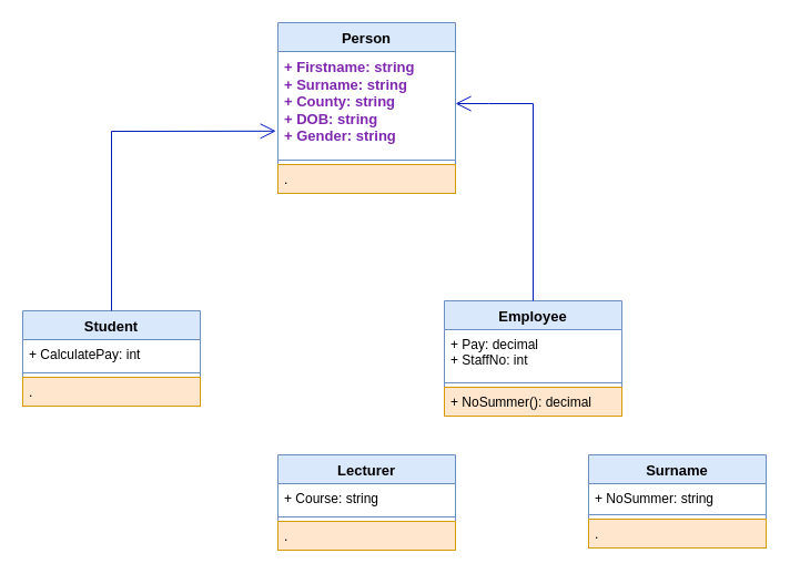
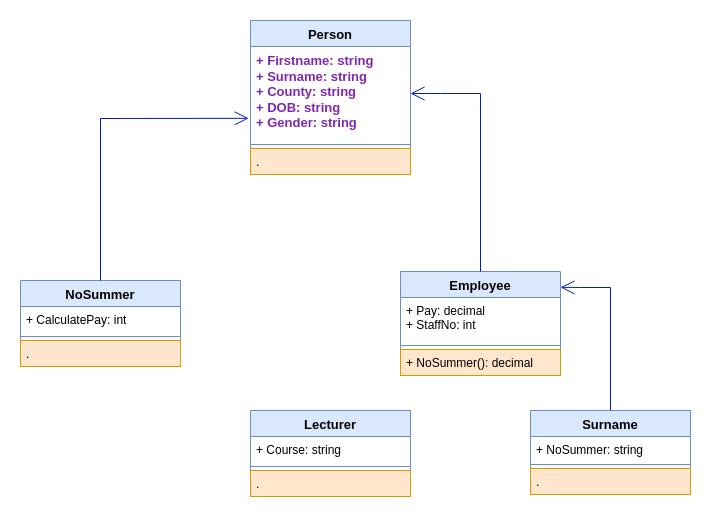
  <mxCell id="0" />
  <mxCell id="1" parent="0" />
  <mxCell id="2" value="Person" style="swimlane;fontStyle=1;align=center;verticalAlign=top;childLayout=stackLayout;horizontal=1;startSize=26;horizontalStack=0;resizeParent=1;resizeParentMax=0;resizeLast=0;collapsible=1;marginBottom=0;fillColor=#dae8fc;strokeColor=#6c8ebf;fontSize=13;" vertex="1" parent="1"><mxGeometry x="250" y="20" width="160" height="154" as="geometry" /></mxCell>
  <mxCell id="3" value="+ Firstname: string&#10;+ Surname: string &#10;+ County: string&#10;+ DOB: string&#10;+ Gender: string&#10;" style="text;strokeColor=none;fillColor=none;align=left;verticalAlign=top;spacingLeft=4;spacingRight=4;overflow=hidden;rotatable=0;points=[[0,0.5],[1,0.5]];portConstraint=eastwest;fontSize=13;fontStyle=1;fontColor=#7f28af;whiteSpace=wrap;" vertex="1" parent="2"><mxGeometry y="26" width="160" height="94" as="geometry" /></mxCell>
  <mxCell id="4" value="" style="line;strokeWidth=1;fillColor=none;align=left;verticalAlign=middle;spacingTop=-1;spacingLeft=3;spacingRight=3;rotatable=0;labelPosition=right;points=[];portConstraint=eastwest;strokeColor=inherit;" vertex="1" parent="2"><mxGeometry y="120" width="160" height="8" as="geometry" /></mxCell>
  <mxCell id="5" value="." style="text;strokeColor=#d79b00;fillColor=#ffe6cc;align=left;verticalAlign=top;spacingLeft=4;spacingRight=4;overflow=hidden;rotatable=0;points=[[0,0.5],[1,0.5]];portConstraint=eastwest;" vertex="1" parent="2"><mxGeometry y="128" width="160" height="26" as="geometry" /></mxCell>
- <mxCell id="6" value="Student" style="swimlane;fontStyle=1;align=center;verticalAlign=top;childLayout=stackLayout;horizontal=1;startSize=26;horizontalStack=0;resizeParent=1;resizeParentMax=0;resizeLast=0;collapsible=1;marginBottom=0;fillColor=#dae8fc;strokeColor=#6c8ebf;fontSize=13;" vertex="1" parent="1"><mxGeometry x="20" y="280" width="160" height="86" as="geometry" /></mxCell>
+ <mxCell id="6" value="NoSummer" style="swimlane;fontStyle=1;align=center;verticalAlign=top;childLayout=stackLayout;horizontal=1;startSize=26;horizontalStack=0;resizeParent=1;resizeParentMax=0;resizeLast=0;collapsible=1;marginBottom=0;fillColor=#dae8fc;strokeColor=#6c8ebf;fontSize=13;" vertex="1" parent="1"><mxGeometry x="20" y="280" width="160" height="86" as="geometry" /></mxCell>
  <mxCell id="7" value="+ CalculatePay: int" style="text;strokeColor=none;fillColor=none;align=left;verticalAlign=top;spacingLeft=4;spacingRight=4;overflow=hidden;rotatable=0;points=[[0,0.5],[1,0.5]];portConstraint=eastwest;" vertex="1" parent="6"><mxGeometry y="26" width="160" height="26" as="geometry" /></mxCell>
  <mxCell id="8" value="" style="line;strokeWidth=1;fillColor=none;align=left;verticalAlign=middle;spacingTop=-1;spacingLeft=3;spacingRight=3;rotatable=0;labelPosition=right;points=[];portConstraint=eastwest;strokeColor=inherit;" vertex="1" parent="6"><mxGeometry y="52" width="160" height="8" as="geometry" /></mxCell>
  <mxCell id="9" value="." style="text;strokeColor=#d79b00;fillColor=#ffe6cc;align=left;verticalAlign=top;spacingLeft=4;spacingRight=4;overflow=hidden;rotatable=0;points=[[0,0.5],[1,0.5]];portConstraint=eastwest;" vertex="1" parent="6"><mxGeometry y="60" width="160" height="26" as="geometry" /></mxCell>
  <mxCell id="10" value="" style="endArrow=open;endFill=1;endSize=12;html=1;rounded=0;exitX=0.5;exitY=0;exitDx=0;exitDy=0;entryX=-0.011;entryY=0.764;entryDx=0;entryDy=0;entryPerimeter=0;fillColor=#0050ef;strokeColor=#001DBC;" edge="1" parent="1" source="6" target="3"><mxGeometry width="160" relative="1" as="geometry"><mxPoint x="20" y="220" as="sourcePoint" /><mxPoint x="180" y="220" as="targetPoint" /><Array as="points"><mxPoint x="100" y="118" /></Array></mxGeometry></mxCell>
  <mxCell id="11" value="Lecturer" style="swimlane;fontStyle=1;align=center;verticalAlign=top;childLayout=stackLayout;horizontal=1;startSize=26;horizontalStack=0;resizeParent=1;resizeParentMax=0;resizeLast=0;collapsible=1;marginBottom=0;fillColor=#dae8fc;strokeColor=#6c8ebf;fontSize=13;" vertex="1" parent="1"><mxGeometry x="250" y="410" width="160" height="86" as="geometry" /></mxCell>
  <mxCell id="12" value="+ Course: string" style="text;strokeColor=none;fillColor=none;align=left;verticalAlign=top;spacingLeft=4;spacingRight=4;overflow=hidden;rotatable=0;points=[[0,0.5],[1,0.5]];portConstraint=eastwest;" vertex="1" parent="11"><mxGeometry y="26" width="160" height="26" as="geometry" /></mxCell>
  <mxCell id="13" value="" style="line;strokeWidth=1;fillColor=none;align=left;verticalAlign=middle;spacingTop=-1;spacingLeft=3;spacingRight=3;rotatable=0;labelPosition=right;points=[];portConstraint=eastwest;strokeColor=inherit;" vertex="1" parent="11"><mxGeometry y="52" width="160" height="8" as="geometry" /></mxCell>
  <mxCell id="14" value="." style="text;strokeColor=#d79b00;fillColor=#ffe6cc;align=left;verticalAlign=top;spacingLeft=4;spacingRight=4;overflow=hidden;rotatable=0;points=[[0,0.5],[1,0.5]];portConstraint=eastwest;rounded=0;" vertex="1" parent="11"><mxGeometry y="60" width="160" height="26" as="geometry" /></mxCell>
  <mxCell id="15" value="Surname" style="swimlane;fontStyle=1;align=center;verticalAlign=top;childLayout=stackLayout;horizontal=1;startSize=26;horizontalStack=0;resizeParent=1;resizeParentMax=0;resizeLast=0;collapsible=1;marginBottom=0;fillColor=#dae8fc;strokeColor=#6c8ebf;fontSize=13;" vertex="1" parent="1"><mxGeometry x="530" y="410" width="160" height="84" as="geometry" /></mxCell>
  <mxCell id="16" value="+ NoSummer: string" style="text;strokeColor=none;fillColor=none;align=left;verticalAlign=top;spacingLeft=4;spacingRight=4;overflow=hidden;rotatable=0;points=[[0,0.5],[1,0.5]];portConstraint=eastwest;" vertex="1" parent="15"><mxGeometry y="26" width="160" height="24" as="geometry" /></mxCell>
  <mxCell id="17" value="" style="line;strokeWidth=1;fillColor=none;align=left;verticalAlign=middle;spacingTop=-1;spacingLeft=3;spacingRight=3;rotatable=0;labelPosition=right;points=[];portConstraint=eastwest;strokeColor=inherit;" vertex="1" parent="15"><mxGeometry y="50" width="160" height="8" as="geometry" /></mxCell>
  <mxCell id="18" value="." style="text;strokeColor=#d79b00;fillColor=#ffe6cc;align=left;verticalAlign=top;spacingLeft=4;spacingRight=4;overflow=hidden;rotatable=0;points=[[0,0.5],[1,0.5]];portConstraint=eastwest;" vertex="1" parent="15"><mxGeometry y="58" width="160" height="26" as="geometry" /></mxCell>
  <mxCell id="19" value="Employee" style="swimlane;fontStyle=1;align=center;verticalAlign=top;childLayout=stackLayout;horizontal=1;startSize=26;horizontalStack=0;resizeParent=1;resizeParentMax=0;resizeLast=0;collapsible=1;marginBottom=0;fillColor=#dae8fc;strokeColor=#6c8ebf;fontSize=13;" vertex="1" parent="1"><mxGeometry x="400" y="271" width="160" height="104" as="geometry" /></mxCell>
  <mxCell id="20" value="+ Pay: decimal&#10;+ StaffNo: int" style="text;strokeColor=none;fillColor=none;align=left;verticalAlign=top;spacingLeft=4;spacingRight=4;overflow=hidden;rotatable=0;points=[[0,0.5],[1,0.5]];portConstraint=eastwest;" vertex="1" parent="19"><mxGeometry y="26" width="160" height="44" as="geometry" /></mxCell>
  <mxCell id="21" value="" style="line;strokeWidth=1;fillColor=none;align=left;verticalAlign=middle;spacingTop=-1;spacingLeft=3;spacingRight=3;rotatable=0;labelPosition=right;points=[];portConstraint=eastwest;strokeColor=inherit;" vertex="1" parent="19"><mxGeometry y="70" width="160" height="8" as="geometry" /></mxCell>
  <mxCell id="22" value="+ NoSummer(): decimal" style="text;strokeColor=#d79b00;fillColor=#ffe6cc;align=left;verticalAlign=top;spacingLeft=4;spacingRight=4;overflow=hidden;rotatable=0;points=[[0,0.5],[1,0.5]];portConstraint=eastwest;" vertex="1" parent="19"><mxGeometry y="78" width="160" height="26" as="geometry" /></mxCell>
  <mxCell id="23" value="" style="endArrow=open;endFill=1;endSize=12;html=1;rounded=0;exitX=0.5;exitY=0;exitDx=0;exitDy=0;entryX=1;entryY=0.5;entryDx=0;entryDy=0;fillColor=#0050ef;strokeColor=#001DBC;" edge="1" parent="1" source="19" target="3"><mxGeometry width="160" relative="1" as="geometry"><mxPoint x="350" y="210" as="sourcePoint" /><mxPoint x="510" y="210" as="targetPoint" /><Array as="points"><mxPoint x="480" y="93" /><mxPoint x="440" y="93" /></Array></mxGeometry></mxCell>
+ <mxCell id="24" value="" style="endArrow=open;endFill=1;endSize=12;html=1;rounded=0;exitX=0.5;exitY=0;exitDx=0;exitDy=0;entryX=1;entryY=0.152;entryDx=0;entryDy=0;entryPerimeter=0;fillColor=#0050ef;strokeColor=#001DBC;" edge="1" parent="1" source="15" target="19"><mxGeometry width="160" relative="1" as="geometry"><mxPoint x="500" y="220" as="sourcePoint" /><mxPoint x="580" y="320" as="targetPoint" /><Array as="points"><mxPoint x="610" y="287" /><mxPoint x="580" y="287" /></Array></mxGeometry></mxCell>
